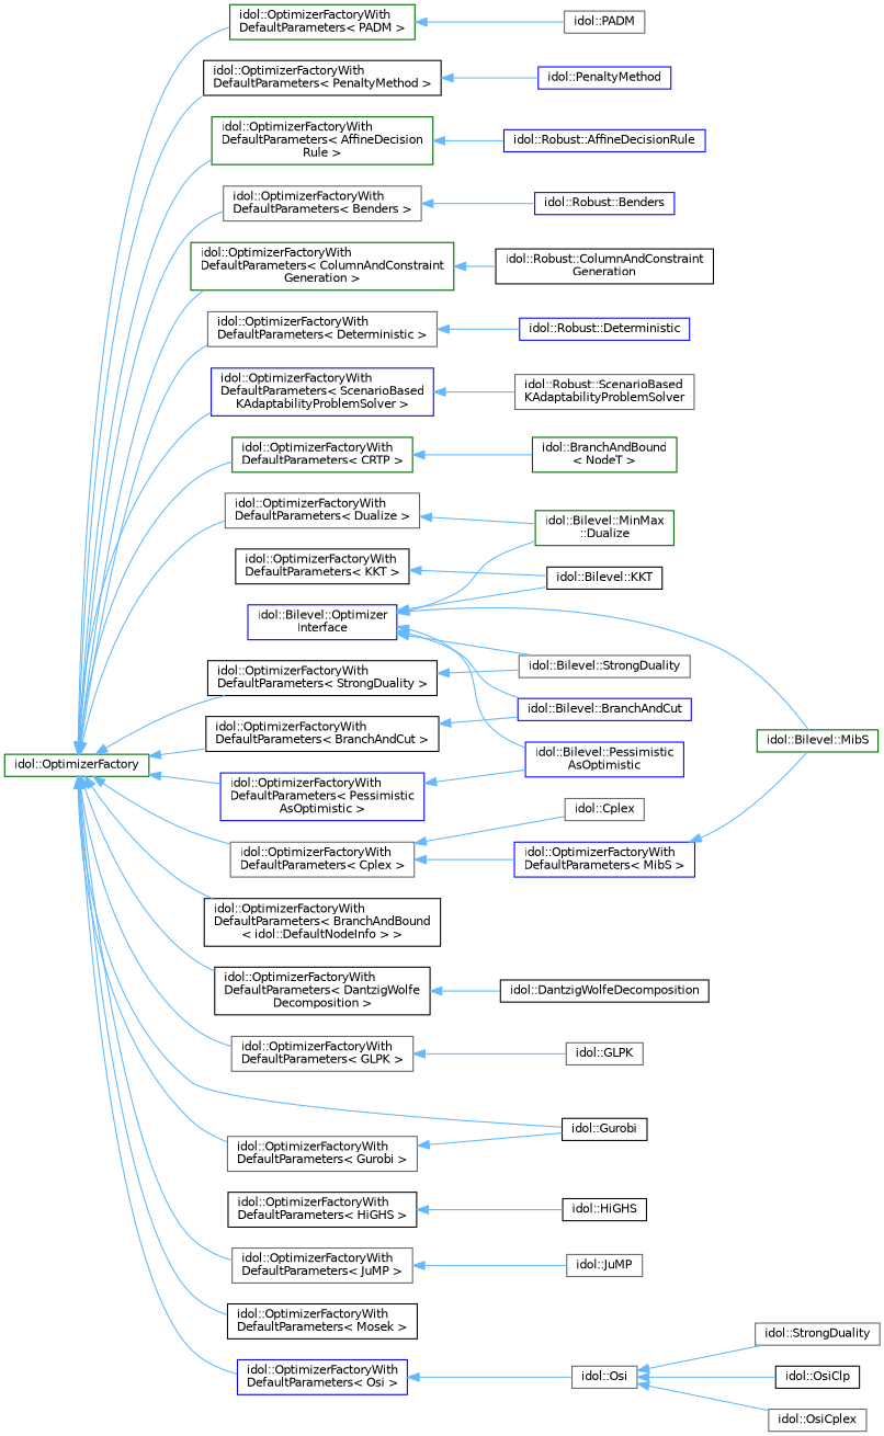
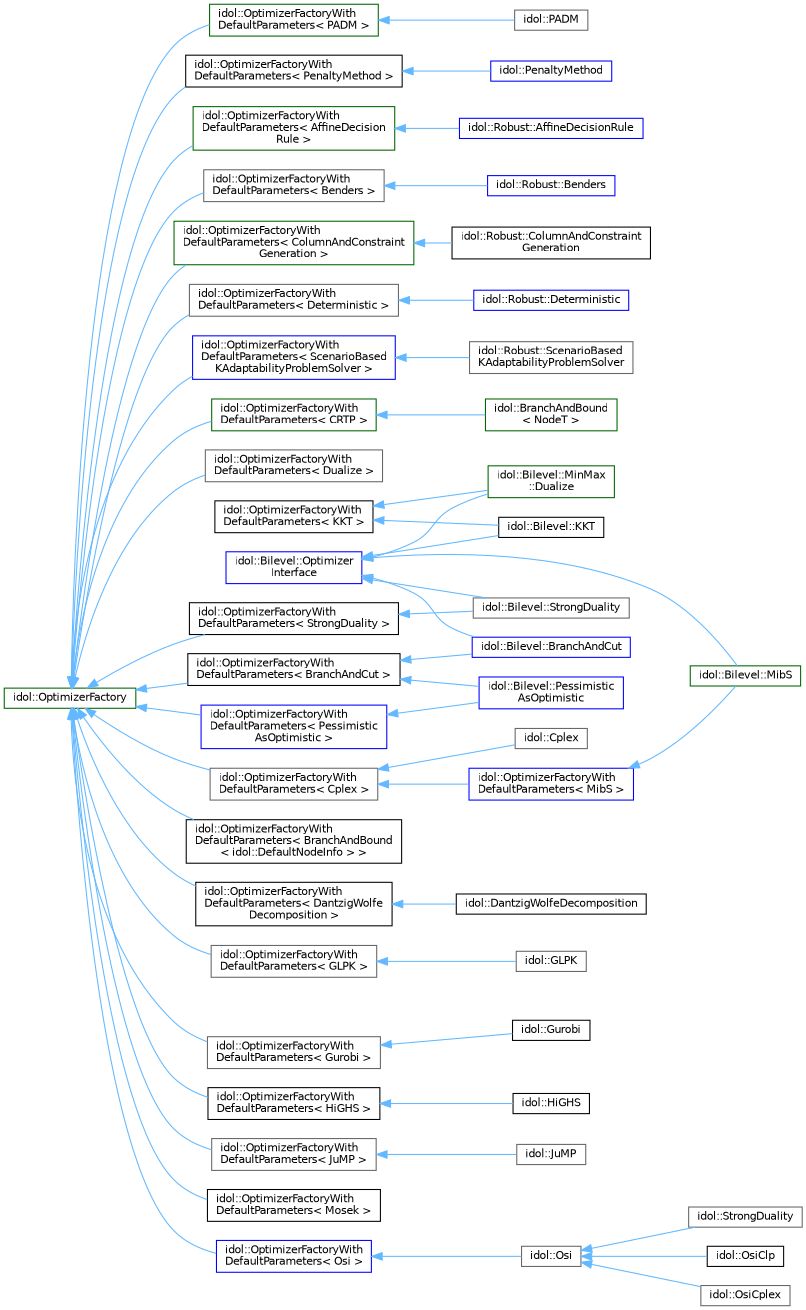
  digraph {
    rankdir=LR
    node [color=gray40 fillcolor=white fontname=Helvetica fontsize=10 shape=box style=filled]
    edge [color=steelblue1 dir=back fontname=Helvetica fontsize=10 labelfontname=Helvetica labelfontsize=10 style=solid]
    n1 [color=darkgreen height=0.2 label="idol::OptimizerFactory" width=0.4]
    n2 [color=black height=0.2 label="idol::OptimizerFactoryWith\lDefaultParameters\< BranchAndCut \>" width=0.4]
    n3 [height=0.2 label="idol::OptimizerFactoryWith\lDefaultParameters\< Dualize \>" width=0.4]
    n4 [color=blue height=0.2 label="idol::OptimizerFactoryWith\lDefaultParameters\< Pessimistic\lAsOptimistic \>" width=0.4]
    n5 [color=black height=0.2 label="idol::OptimizerFactoryWith\lDefaultParameters\< StrongDuality \>" width=0.4]
    n6 [color=black height=0.2 label="idol::OptimizerFactoryWith\lDefaultParameters\< BranchAndBound\l\< idol::DefaultNodeInfo \> \>" width=0.4]
    n7 [height=0.2 label="idol::OptimizerFactoryWith\lDefaultParameters\< Cplex \>" width=0.4]
    n8 [color=black height=0.2 label="idol::OptimizerFactoryWith\lDefaultParameters\< DantzigWolfe\lDecomposition \>" width=0.4]
    n9 [height=0.2 label="idol::OptimizerFactoryWith\lDefaultParameters\< GLPK \>" width=0.4]
    n10 [height=0.2 label="idol::OptimizerFactoryWith\lDefaultParameters\< Gurobi \>" width=0.4]
    n11 [color=black height=0.2 label="idol::OptimizerFactoryWith\lDefaultParameters\< HiGHS \>" width=0.4]
    n12 [height=0.2 label="idol::OptimizerFactoryWith\lDefaultParameters\< JuMP \>" width=0.4]
    n13 [color=black height=0.2 label="idol::OptimizerFactoryWith\lDefaultParameters\< Mosek \>" width=0.4]
    n14 [color=blue height=0.2 label="idol::OptimizerFactoryWith\lDefaultParameters\< Osi \>" width=0.4]
    n15 [color=darkgreen height=0.2 label="idol::OptimizerFactoryWith\lDefaultParameters\< PADM \>" width=0.4]
    n16 [color=black height=0.2 label="idol::OptimizerFactoryWith\lDefaultParameters\< PenaltyMethod \>" width=0.4]
    n17 [color=darkgreen height=0.2 label="idol::OptimizerFactoryWith\lDefaultParameters\< AffineDecision\lRule \>" width=0.4]
    n18 [height=0.2 label="idol::OptimizerFactoryWith\lDefaultParameters\< Benders \>" width=0.4]
    n19 [color=darkgreen height=0.2 label="idol::OptimizerFactoryWith\lDefaultParameters\< ColumnAndConstraint\lGeneration \>" width=0.4]
    n20 [height=0.2 label="idol::OptimizerFactoryWith\lDefaultParameters\< Deterministic \>" width=0.4]
    n21 [color=blue height=0.2 label="idol::OptimizerFactoryWith\lDefaultParameters\< ScenarioBased\lKAdaptabilityProblemSolver \>" width=0.4]
    n22 [color=darkgreen height=0.2 label="idol::OptimizerFactoryWith\lDefaultParameters\< CRTP \>" width=0.4]
    n23 [color=blue height=0.2 label="idol::Bilevel::BranchAndCut" width=0.4]
    n24 [color=black height=0.2 label="idol::OptimizerFactoryWith\lDefaultParameters\< KKT \>" width=0.4]
    n25 [color=black height=0.2 label="idol::Bilevel::KKT" width=0.4]
    n26 [color=blue height=0.2 label="idol::OptimizerFactoryWith\lDefaultParameters\< MibS \>" width=0.4]
    n27 [color=darkgreen height=0.2 label="idol::Bilevel::MibS" width=0.4]
    n28 [color=darkgreen height=0.2 label="idol::Bilevel::MinMax\l::Dualize" width=0.4]
    n29 [color=blue height=0.2 label="idol::Bilevel::Pessimistic\lAsOptimistic" width=0.4]
    n30 [height=0.2 label="idol::Bilevel::StrongDuality" width=0.4]
    n31 [height=0.2 label="idol::Cplex" width=0.4]
    n32 [color=black height=0.2 label="idol::DantzigWolfeDecomposition" width=0.4]
    n33 [height=0.2 label="idol::GLPK" width=0.4]
    n34 [color=black height=0.2 label="idol::Gurobi" width=0.4]
    n35 [color=black height=0.2 label="idol::HiGHS" width=0.4]
    n36 [height=0.2 label="idol::JuMP" width=0.4]
    n37 [height=0.2 label="idol::Osi" width=0.4]
    n38 [height=0.2 label="idol::PADM" width=0.4]
    n39 [color=blue height=0.2 label="idol::PenaltyMethod" width=0.4]
    n40 [color=blue height=0.2 label="idol::Robust::AffineDecisionRule" width=0.4]
    n41 [color=blue height=0.2 label="idol::Robust::Benders" width=0.4]
    n42 [color=black height=0.2 label="idol::Robust::ColumnAndConstraint\lGeneration" width=0.4]
    n43 [color=blue height=0.2 label="idol::Robust::Deterministic" width=0.4]
    n44 [height=0.2 label="idol::Robust::ScenarioBased\lKAdaptabilityProblemSolver" width=0.4]
    n45 [color=darkgreen height=0.2 label="idol::BranchAndBound\l\< NodeT \>" width=0.4]
    n46 [color=black height=0.2 label="idol::OsiClp" width=0.4]
    n47 [height=0.2 label="idol::OsiCplex" width=0.4]
    n48 [height=0.2 label="idol::StrongDuality" width=0.4]
    n49 [color=blue height=0.2 label="idol::Bilevel::Optimizer\lInterface" width=0.4]
    n1 -> n2
    n1 -> n3
    n1 -> n4
    n1 -> n5
    n1 -> n6
    n1 -> n7
    n1 -> n8
    n1 -> n9
    n1 -> n10
-   n1 -> n34
+   n1 -> n11
    n1 -> n12
    n1 -> n13
    n1 -> n14
    n1 -> n15
    n1 -> n16
    n1 -> n17
    n1 -> n18
    n1 -> n19
    n1 -> n20
    n1 -> n21
    n1 -> n22
    n2 -> n23
-   n3 -> n28
+   n24 -> n28
    n4 -> n29
    n5 -> n30
    n7 -> n26
    n7 -> n31
    n8 -> n32
    n9 -> n33
    n10 -> n34
    n11 -> n35
    n12 -> n36
    n14 -> n37
    n15 -> n38
    n16 -> n39
    n17 -> n40
    n18 -> n41
    n19 -> n42
    n20 -> n43
    n21 -> n44
    n22 -> n45
    n24 -> n25
    n26 -> n27
    n37 -> n46
    n37 -> n47
    n37 -> n48
    n49 -> n23
    n49 -> n25
    n49 -> n27
    n49 -> n28
-   n49 -> n29
+   n2 -> n29
    n49 -> n30
  }
